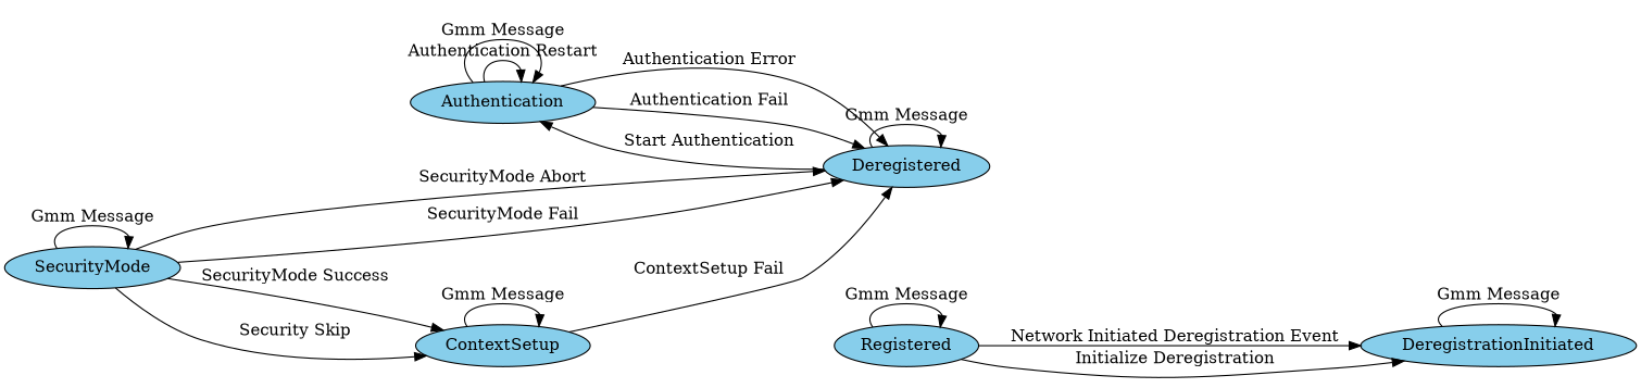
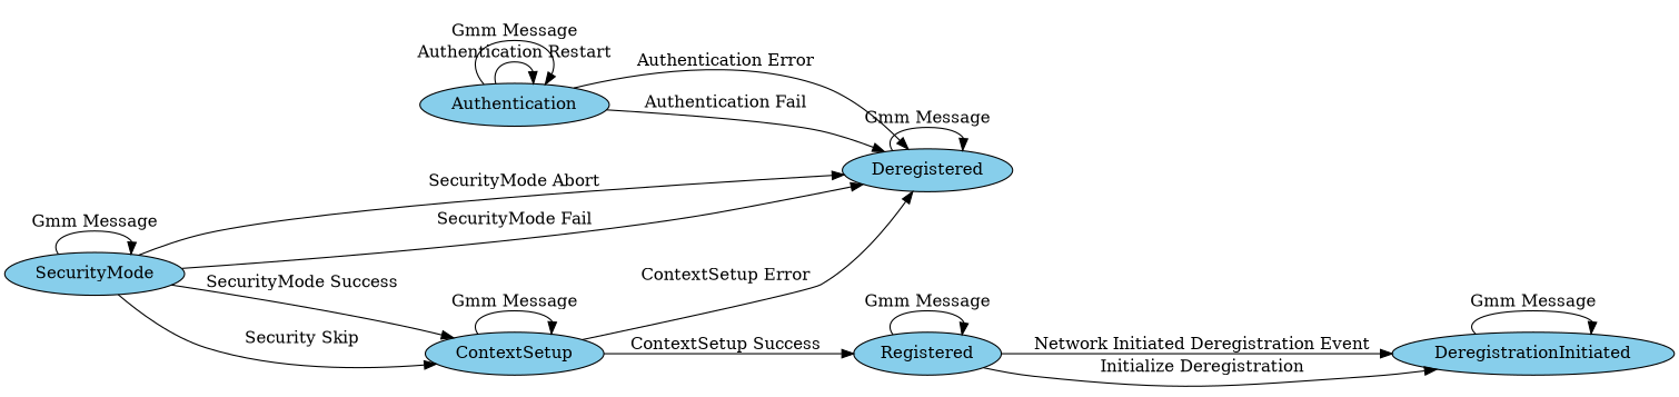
  digraph {
    rankdir=LR
    node [fillcolor=skyblue fixedsize=false shape=ellipse style=filled]
    Authentication [width=1]
    Deregistered [width=1]
    SecurityMode [width=1]
    ContextSetup [width=1]
    Registered [width=1]
    DeregistrationInitiated [width=1]
    Authentication -> Authentication [label="Authentication Restart"]
    Authentication -> Authentication [label="Gmm Message"]
    Authentication -> Deregistered [label="Authentication Error"]
    Authentication -> Deregistered [label="Authentication Fail"]
-   Deregistered -> Authentication [label="Start Authentication"]
    Deregistered -> Deregistered [label="Gmm Message"]
    SecurityMode -> Deregistered [label="SecurityMode Abort"]
    SecurityMode -> Deregistered [label="SecurityMode Fail"]
    SecurityMode -> SecurityMode [label="Gmm Message"]
    SecurityMode -> ContextSetup [label="SecurityMode Success"]
    SecurityMode -> ContextSetup [label="Security Skip"]
-   ContextSetup -> Deregistered [label="ContextSetup Fail"]
+   ContextSetup -> Deregistered [label="ContextSetup Error"]
    ContextSetup -> ContextSetup [label="Gmm Message"]
+   ContextSetup -> Registered [label="ContextSetup Success"]
    Registered -> Registered [label="Gmm Message"]
    Registered -> DeregistrationInitiated [label="Network Initiated Deregistration Event"]
    Registered -> DeregistrationInitiated [label="Initialize Deregistration"]
    DeregistrationInitiated -> DeregistrationInitiated [label="Gmm Message"]
  }
